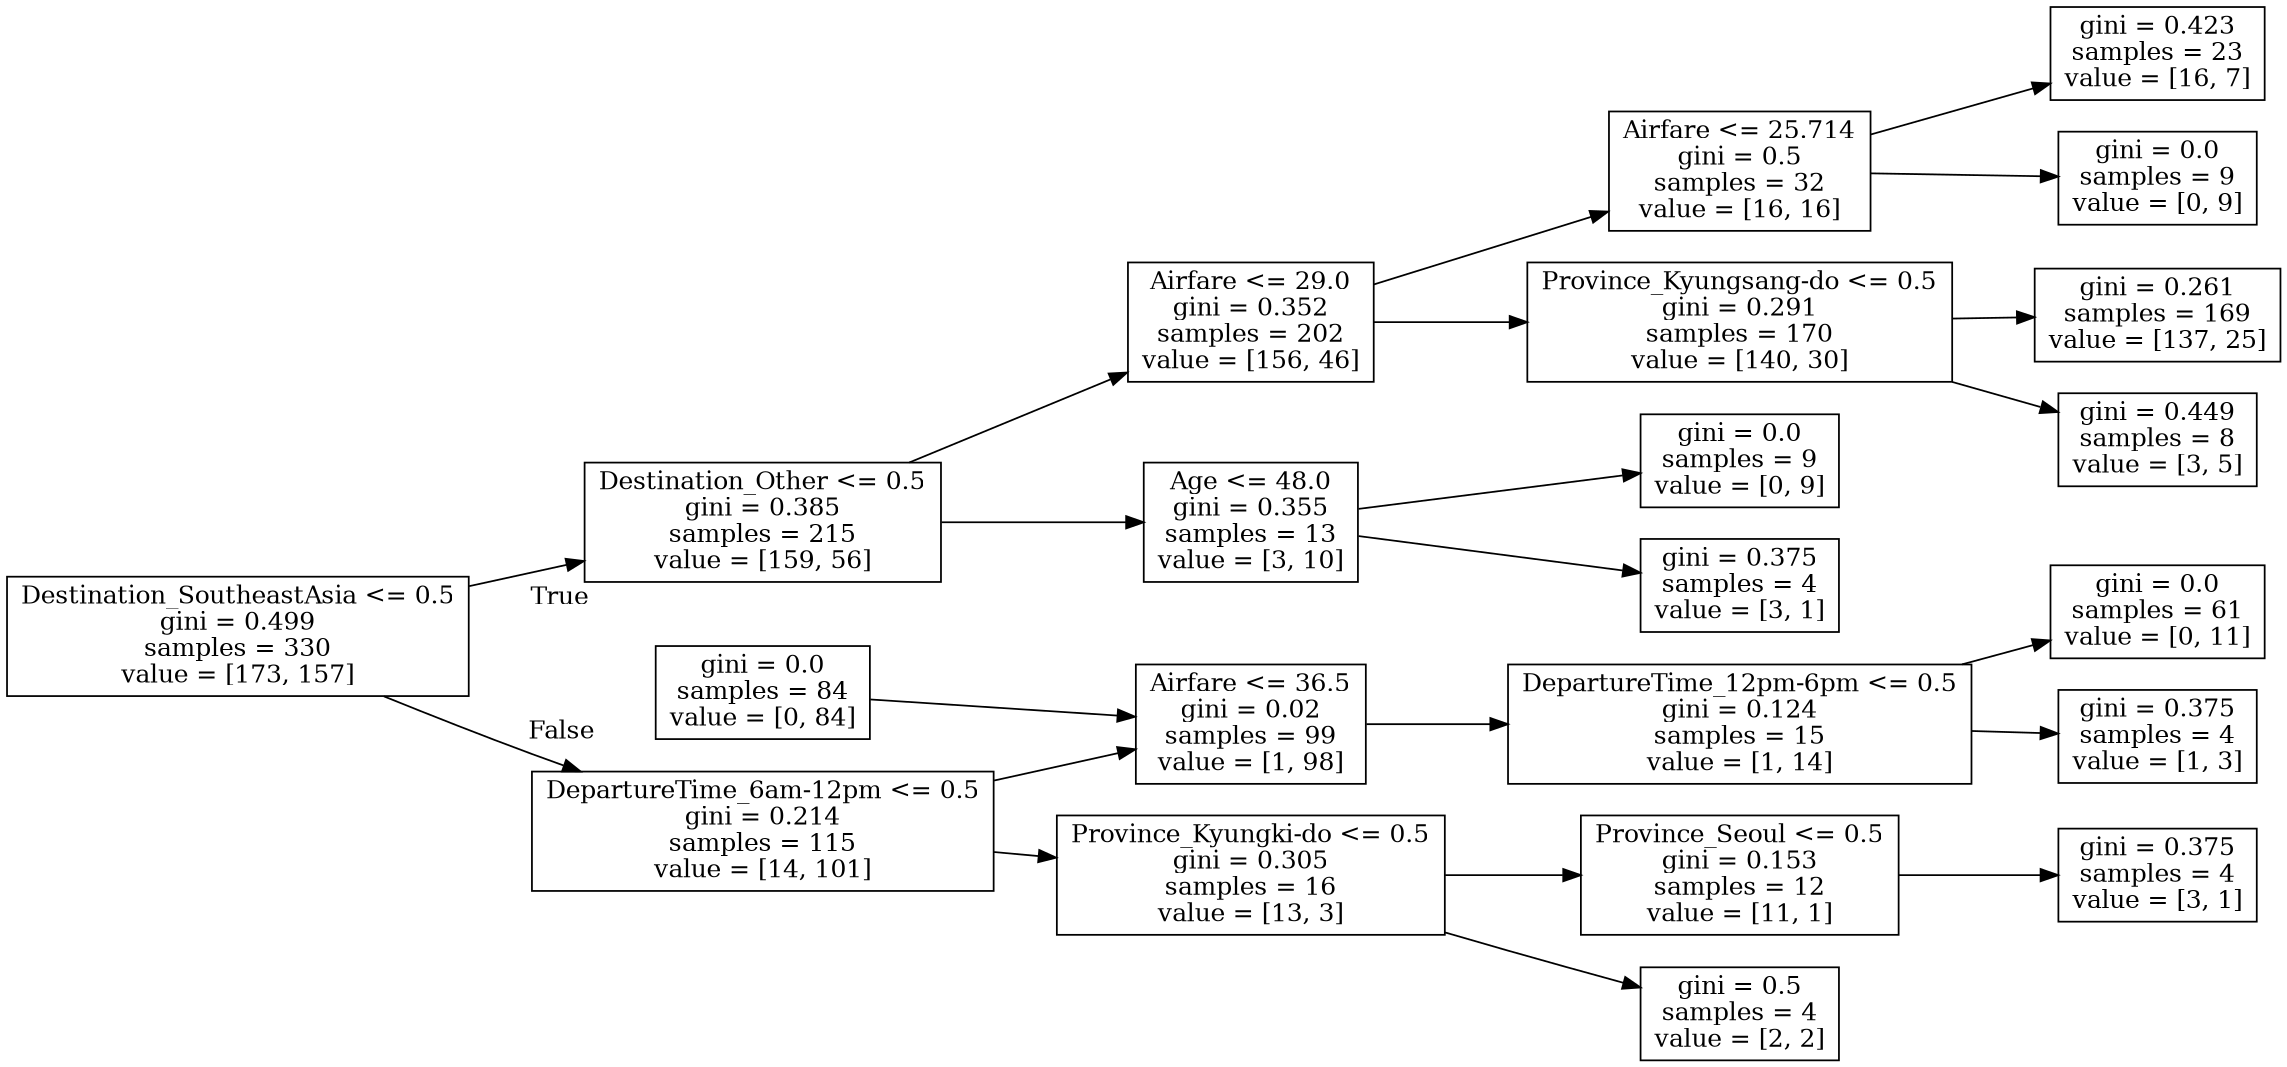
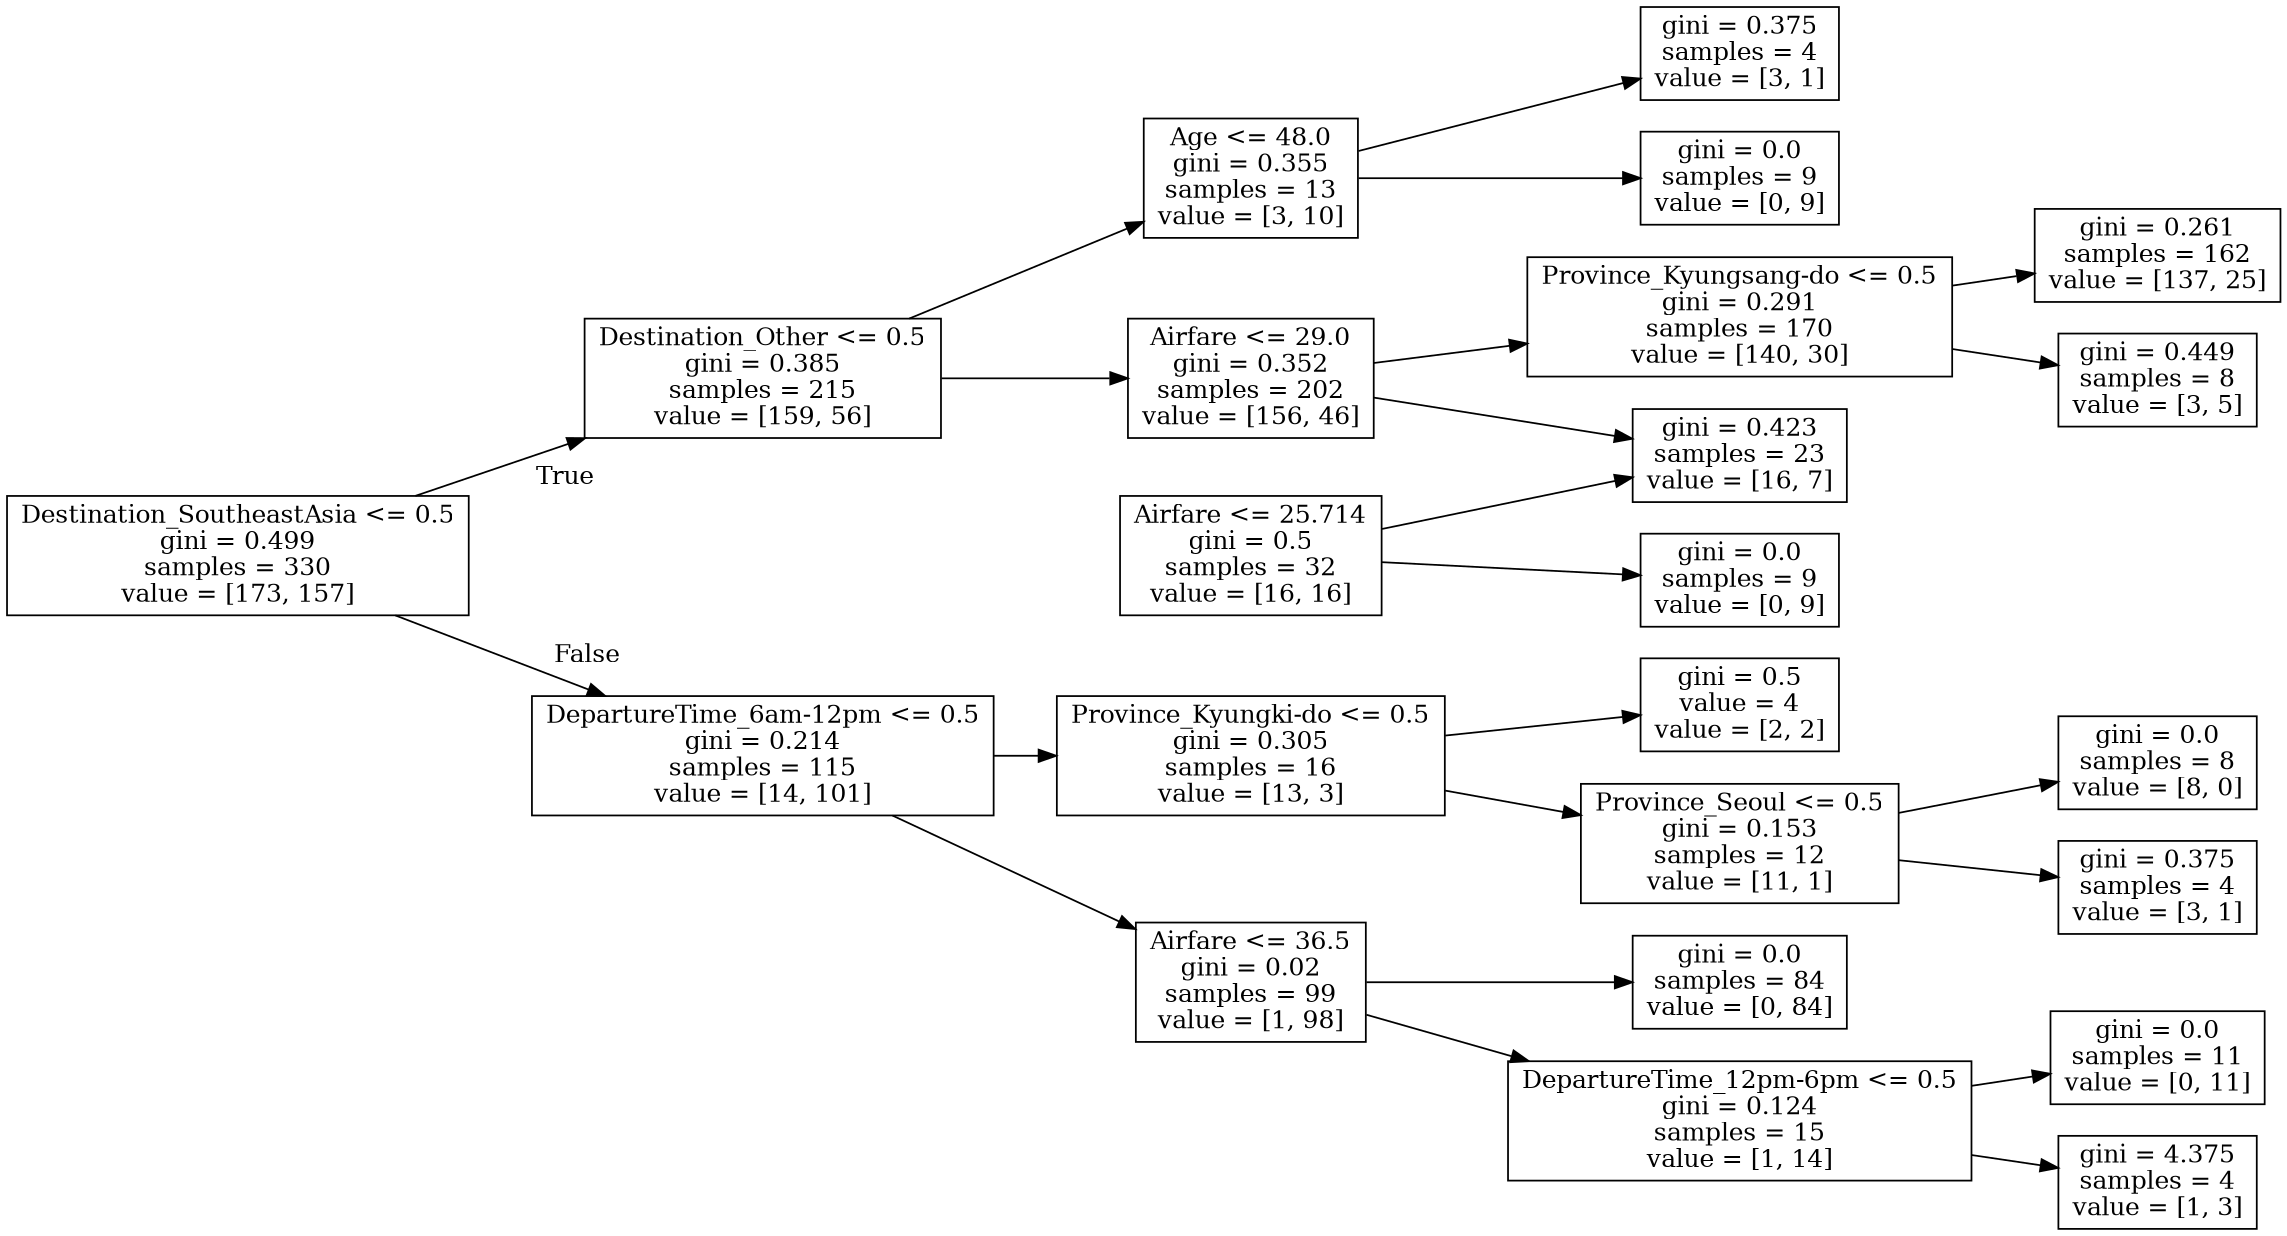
  digraph {
    rankdir=LR
    node [shape=box]
    n1 [label="Destination_SoutheastAsia <= 0.5\ngini = 0.499\nsamples = 330\nvalue = [173, 157]"]
    n2 [label="Destination_Other <= 0.5\ngini = 0.385\nsamples = 215\nvalue = [159, 56]"]
    n3 [label="DepartureTime_6am-12pm <= 0.5\ngini = 0.214\nsamples = 115\nvalue = [14, 101]"]
    n4 [label="Airfare <= 29.0\ngini = 0.352\nsamples = 202\nvalue = [156, 46]"]
    n5 [label="Age <= 48.0\ngini = 0.355\nsamples = 13\nvalue = [3, 10]"]
    n6 [label="Airfare <= 36.5\ngini = 0.02\nsamples = 99\nvalue = [1, 98]"]
    n7 [label="Province_Kyungki-do <= 0.5\ngini = 0.305\nsamples = 16\nvalue = [13, 3]"]
    n8 [label="Airfare <= 25.714\ngini = 0.5\nsamples = 32\nvalue = [16, 16]"]
    n9 [label="Province_Kyungsang-do <= 0.5\ngini = 0.291\nsamples = 170\nvalue = [140, 30]"]
    n10 [label="gini = 0.0\nsamples = 9\nvalue = [0, 9]"]
    n11 [label="gini = 0.375\nsamples = 4\nvalue = [3, 1]"]
    n12 [label="gini = 0.423\nsamples = 23\nvalue = [16, 7]"]
    n13 [label="gini = 0.0\nsamples = 9\nvalue = [0, 9]"]
-   n14 [label="gini = 0.261\nsamples = 169\nvalue = [137, 25]"]
+   n14 [label="gini = 0.261\nsamples = 162\nvalue = [137, 25]"]
    n15 [label="gini = 0.449\nsamples = 8\nvalue = [3, 5]"]
    n16 [label="DepartureTime_12pm-6pm <= 0.5\ngini = 0.124\nsamples = 15\nvalue = [1, 14]"]
    n17 [label="gini = 0.0\nsamples = 84\nvalue = [0, 84]"]
    n18 [label="Province_Seoul <= 0.5\ngini = 0.153\nsamples = 12\nvalue = [11, 1]"]
-   n19 [label="gini = 0.5\nsamples = 4\nvalue = [2, 2]"]
-   n20 [label="gini = 0.0\nsamples = 61\nvalue = [0, 11]"]
-   n21 [label="gini = 0.375\nsamples = 4\nvalue = [1, 3]"]
+   n19 [label="gini = 0.5\nvalue = 4\nvalue = [2, 2]"]
+   n20 [label="gini = 0.0\nsamples = 11\nvalue = [0, 11]"]
+   n21 [label="gini = 4.375\nsamples = 4\nvalue = [1, 3]"]
+   n22 [label="gini = 0.0\nsamples = 8\nvalue = [8, 0]"]
    n23 [label="gini = 0.375\nsamples = 4\nvalue = [3, 1]"]
    n1 -> n2 [headlabel=True labelangle=45 labeldistance=2.5]
    n1 -> n3 [headlabel=False labelangle=-45 labeldistance=2.5]
    n2 -> n4
    n2 -> n5
    n3 -> n6
    n3 -> n7
-   n4 -> n8
+   n4 -> n12
    n4 -> n9
    n5 -> n10
    n5 -> n11
    n6 -> n16
-   n17 -> n6
+   n6 -> n17
    n7 -> n18
    n7 -> n19
    n8 -> n12
    n8 -> n13
    n9 -> n14
    n9 -> n15
    n16 -> n20
    n16 -> n21
+   n18 -> n22
    n18 -> n23
  }
